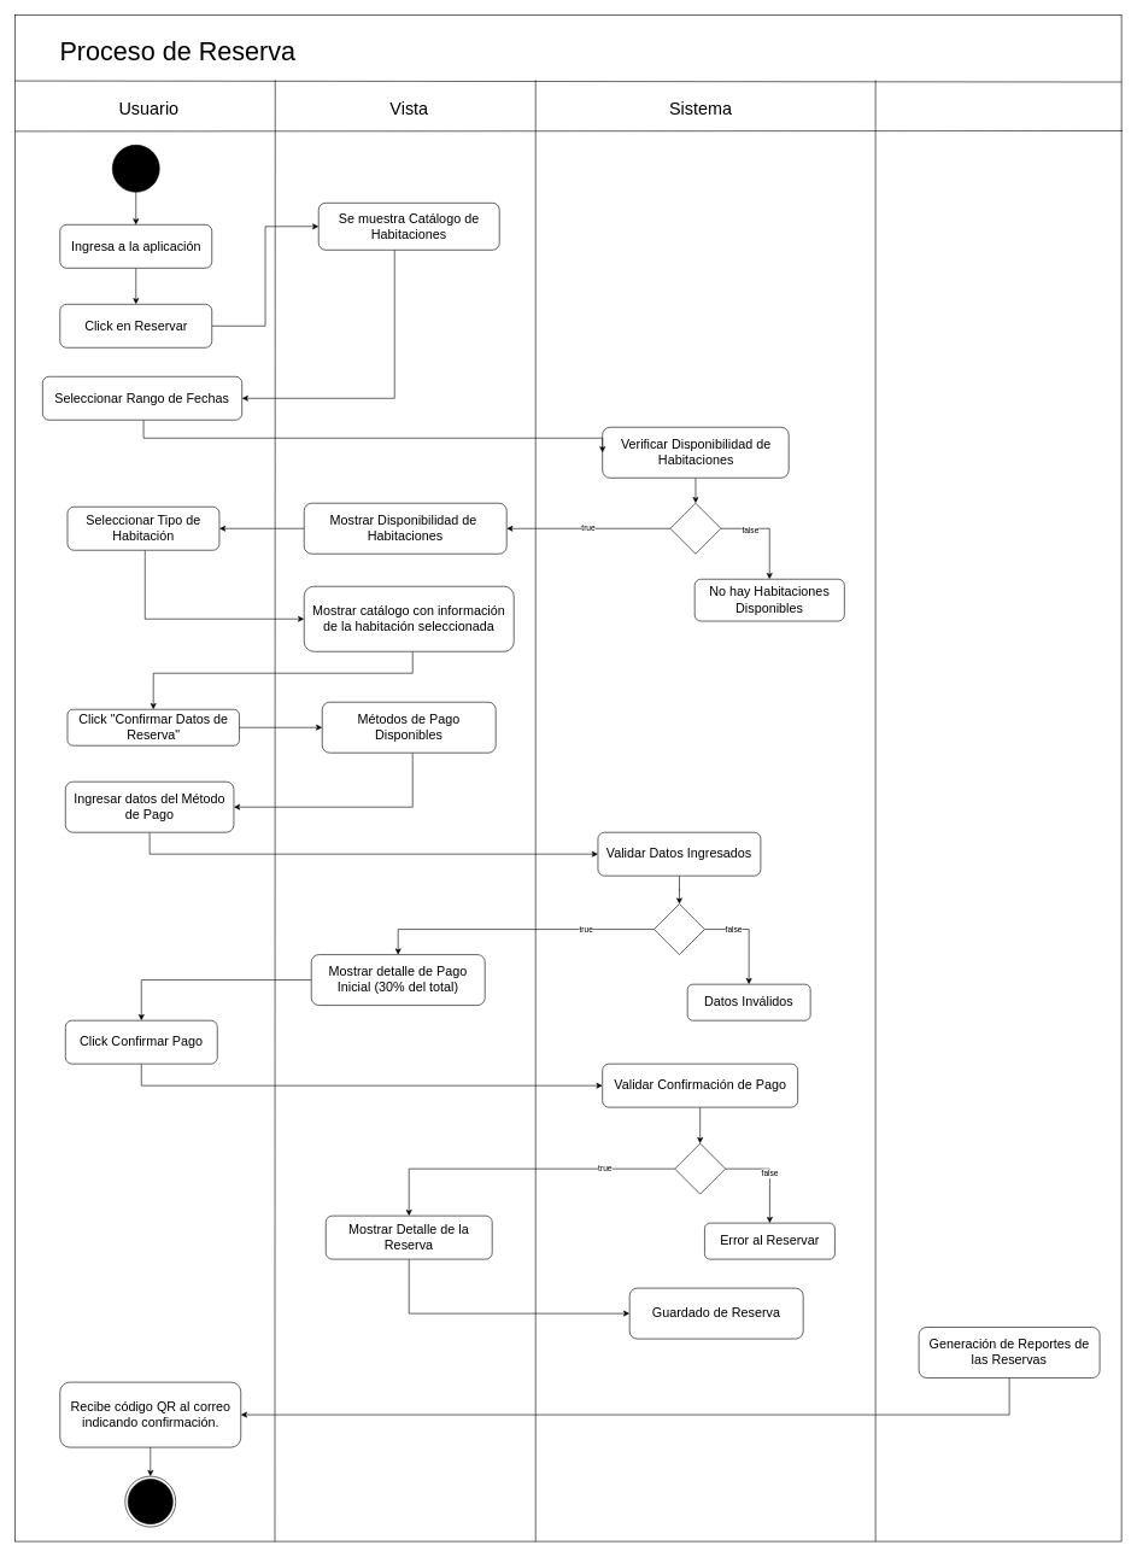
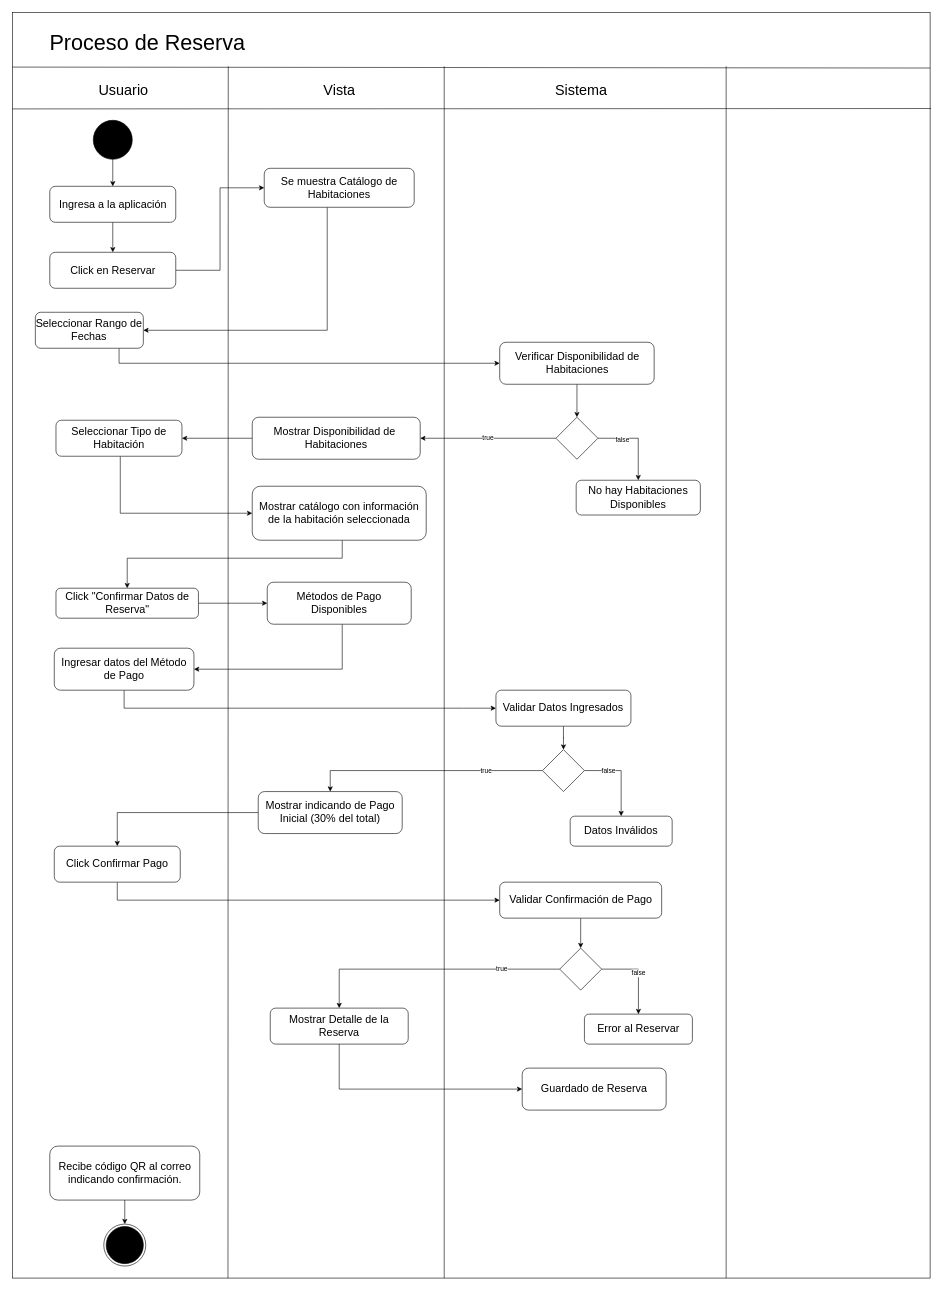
  <mxCell id="0" />
  <mxCell id="1" parent="0" />
  <mxCell id="2" value="" style="rounded=0;whiteSpace=wrap;html=1;" vertex="1" parent="1"><mxGeometry x="20" y="20" width="1530" height="2110" as="geometry" /></mxCell>
  <mxCell id="3" style="edgeStyle=orthogonalEdgeStyle;rounded=0;orthogonalLoop=1;jettySize=auto;html=1;" edge="1" parent="1" source="4" target="36"><mxGeometry relative="1" as="geometry" /></mxCell>
  <mxCell id="4" value="" style="ellipse;whiteSpace=wrap;html=1;aspect=fixed;fillColor=#000000;" vertex="1" parent="1"><mxGeometry x="155" y="200" width="65" height="65" as="geometry" /></mxCell>
  <mxCell id="5" value="" style="endArrow=none;html=1;rounded=0;exitX=0.235;exitY=1;exitDx=0;exitDy=0;exitPerimeter=0;" edge="1" parent="1" source="2"><mxGeometry width="50" height="50" relative="1" as="geometry"><mxPoint x="380" y="1940" as="sourcePoint" /><mxPoint x="380" y="110" as="targetPoint" /></mxGeometry></mxCell>
  <mxCell id="6" value="" style="endArrow=none;html=1;rounded=0;" edge="1" parent="1"><mxGeometry width="50" height="50" relative="1" as="geometry"><mxPoint x="740" y="2130" as="sourcePoint" /><mxPoint x="740" y="110" as="targetPoint" /></mxGeometry></mxCell>
  <mxCell id="7" value="" style="endArrow=none;html=1;rounded=0;exitX=0;exitY=0.087;exitDx=0;exitDy=0;exitPerimeter=0;entryX=1;entryY=0.044;entryDx=0;entryDy=0;entryPerimeter=0;" edge="1" parent="1" target="2"><mxGeometry width="50" height="50" relative="1" as="geometry"><mxPoint x="20" y="111.26" as="sourcePoint" /><mxPoint x="1190" y="110" as="targetPoint" /></mxGeometry></mxCell>
  <mxCell id="8" value="&lt;span style=&quot;font-size: 36px;&quot;&gt;Proceso de Reserva&lt;/span&gt;" style="text;html=1;align=center;verticalAlign=middle;resizable=0;points=[];autosize=1;strokeColor=none;fillColor=none;" vertex="1" parent="1"><mxGeometry x="70" y="40" width="350" height="60" as="geometry" /></mxCell>
  <mxCell id="9" value="&lt;font style=&quot;font-size: 24px;&quot;&gt;Usuario&lt;/font&gt;" style="text;html=1;align=center;verticalAlign=middle;resizable=0;points=[];autosize=1;strokeColor=none;fillColor=none;" vertex="1" parent="1"><mxGeometry x="150.31" y="130" width="110" height="40" as="geometry" /></mxCell>
  <mxCell id="10" value="&lt;font style=&quot;font-size: 24px;&quot;&gt;Vista&lt;/font&gt;" style="text;html=1;align=center;verticalAlign=middle;resizable=0;points=[];autosize=1;strokeColor=none;fillColor=none;" vertex="1" parent="1"><mxGeometry x="525" y="130" width="80" height="40" as="geometry" /></mxCell>
  <mxCell id="11" value="&lt;span style=&quot;font-size: 24px;&quot;&gt;Sistema&lt;/span&gt;" style="text;html=1;align=center;verticalAlign=middle;resizable=0;points=[];autosize=1;strokeColor=none;fillColor=none;" vertex="1" parent="1"><mxGeometry x="912.5" y="130" width="110" height="40" as="geometry" /></mxCell>
  <mxCell id="12" style="edgeStyle=orthogonalEdgeStyle;rounded=0;orthogonalLoop=1;jettySize=auto;html=1;" edge="1" parent="1" source="13" target="22"><mxGeometry relative="1" as="geometry" /></mxCell>
  <mxCell id="13" value="&lt;span style=&quot;font-size: 18px;&quot;&gt;Recibe código QR al correo indicando confirmación.&lt;/span&gt;" style="rounded=1;whiteSpace=wrap;html=1;" vertex="1" parent="1"><mxGeometry x="82.5" y="1910" width="250" height="90" as="geometry" /></mxCell>
  <mxCell id="14" style="edgeStyle=orthogonalEdgeStyle;rounded=0;orthogonalLoop=1;jettySize=auto;html=1;" edge="1" parent="1" source="15" target="53"><mxGeometry relative="1" as="geometry" /></mxCell>
  <mxCell id="15" value="&lt;font style=&quot;font-size: 18px;&quot;&gt;Validar Datos Ingresados&lt;/font&gt;" style="rounded=1;whiteSpace=wrap;html=1;" vertex="1" parent="1"><mxGeometry x="826.25" y="1150" width="225" height="60" as="geometry" /></mxCell>
  <mxCell id="16" style="edgeStyle=orthogonalEdgeStyle;rounded=0;orthogonalLoop=1;jettySize=auto;html=1;entryX=0;entryY=0.5;entryDx=0;entryDy=0;" edge="1" parent="1" source="17" target="24"><mxGeometry relative="1" as="geometry"><Array as="points"><mxPoint x="200" y="855" /></Array></mxGeometry></mxCell>
  <mxCell id="17" value="&lt;font style=&quot;font-size: 18px;&quot;&gt;Seleccionar Tipo de Habitación&lt;/font&gt;" style="rounded=1;whiteSpace=wrap;html=1;" vertex="1" parent="1"><mxGeometry x="92.81" y="700" width="210" height="60" as="geometry" /></mxCell>
  <mxCell id="18" value="" style="endArrow=none;html=1;rounded=0;exitX=0;exitY=0.087;exitDx=0;exitDy=0;exitPerimeter=0;entryX=1.001;entryY=0.076;entryDx=0;entryDy=0;entryPerimeter=0;" edge="1" parent="1" target="2"><mxGeometry width="50" height="50" relative="1" as="geometry"><mxPoint x="20" y="181" as="sourcePoint" /><mxPoint x="1070" y="180" as="targetPoint" /></mxGeometry></mxCell>
  <mxCell id="19" value="&lt;font style=&quot;font-size: 18px;&quot;&gt;Guardado de Reserva&lt;/font&gt;" style="rounded=1;whiteSpace=wrap;html=1;" vertex="1" parent="1"><mxGeometry x="870" y="1780" width="240" height="70" as="geometry" /></mxCell>
  <mxCell id="20" style="edgeStyle=orthogonalEdgeStyle;rounded=0;orthogonalLoop=1;jettySize=auto;html=1;entryX=0;entryY=0.5;entryDx=0;entryDy=0;" edge="1" parent="1" source="21" target="19"><mxGeometry relative="1" as="geometry"><Array as="points"><mxPoint x="565" y="1815" /></Array></mxGeometry></mxCell>
  <mxCell id="21" value="&lt;span style=&quot;font-size: 18px;&quot;&gt;Mostrar Detalle de la Reserva&lt;/span&gt;" style="rounded=1;whiteSpace=wrap;html=1;" vertex="1" parent="1"><mxGeometry x="450" y="1680" width="230" height="60" as="geometry" /></mxCell>
  <mxCell id="22" value="" style="ellipse;html=1;shape=endState;fillColor=#000000;strokeColor=#000000;" vertex="1" parent="1"><mxGeometry x="172.5" y="2040" width="70" height="70" as="geometry" /></mxCell>
  <mxCell id="23" style="edgeStyle=orthogonalEdgeStyle;rounded=0;orthogonalLoop=1;jettySize=auto;html=1;entryX=0.5;entryY=0;entryDx=0;entryDy=0;" edge="1" parent="1" source="24" target="40"><mxGeometry relative="1" as="geometry"><mxPoint x="211.405" y="970" as="targetPoint" /><Array as="points"><mxPoint x="570" y="930" /><mxPoint x="212" y="930" /></Array></mxGeometry></mxCell>
  <mxCell id="24" value="&lt;span style=&quot;font-size: 18px;&quot;&gt;Mostrar catálogo con información de la habitación seleccionada&lt;/span&gt;" style="rounded=1;whiteSpace=wrap;html=1;" vertex="1" parent="1"><mxGeometry x="420" y="810" width="290" height="90" as="geometry" /></mxCell>
  <mxCell id="25" style="edgeStyle=orthogonalEdgeStyle;rounded=0;orthogonalLoop=1;jettySize=auto;html=1;" edge="1" parent="1" source="26" target="42"><mxGeometry relative="1" as="geometry"><Array as="points"><mxPoint x="195" y="1500" /></Array></mxGeometry></mxCell>
  <mxCell id="26" value="&lt;font style=&quot;font-size: 18px;&quot;&gt;Click Confirmar Pago&lt;/font&gt;" style="rounded=1;whiteSpace=wrap;html=1;" vertex="1" parent="1"><mxGeometry x="90" y="1410" width="210" height="60" as="geometry" /></mxCell>
  <mxCell id="27" style="edgeStyle=orthogonalEdgeStyle;rounded=0;orthogonalLoop=1;jettySize=auto;html=1;entryX=1;entryY=0.5;entryDx=0;entryDy=0;" edge="1" parent="1" source="28" target="34"><mxGeometry relative="1" as="geometry"><Array as="points"><mxPoint x="545" y="550" /></Array></mxGeometry></mxCell>
  <mxCell id="28" value="&lt;font style=&quot;font-size: 18px;&quot;&gt;Se muestra Catálogo de Habitaciones&lt;/font&gt;" style="rounded=1;whiteSpace=wrap;html=1;" vertex="1" parent="1"><mxGeometry x="440" y="280" width="250" height="65" as="geometry" /></mxCell>
  <mxCell id="29" style="edgeStyle=orthogonalEdgeStyle;rounded=0;orthogonalLoop=1;jettySize=auto;html=1;entryX=0.5;entryY=0;entryDx=0;entryDy=0;" edge="1" parent="1" source="30" target="59"><mxGeometry relative="1" as="geometry" /></mxCell>
- <mxCell id="30" value="&lt;font style=&quot;font-size: 18px;&quot;&gt;Verificar Disponibilidad de Habitaciones&lt;/font&gt;" style="rounded=1;whiteSpace=wrap;html=1;" vertex="1" parent="1"><mxGeometry x="832.5" y="590" width="257.5" height="70" as="geometry" /></mxCell>
+ <mxCell id="30" value="&lt;font style=&quot;font-size: 18px;&quot;&gt;Verificar Disponibilidad de Habitaciones&lt;/font&gt;" style="rounded=1;whiteSpace=wrap;html=1;" vertex="1" parent="1"><mxGeometry x="832.5" y="570" width="257.5" height="70" as="geometry" /></mxCell>
  <mxCell id="31" style="edgeStyle=orthogonalEdgeStyle;rounded=0;orthogonalLoop=1;jettySize=auto;html=1;" edge="1" parent="1" source="32" target="17"><mxGeometry relative="1" as="geometry" /></mxCell>
  <mxCell id="32" value="&lt;span style=&quot;font-size: 18px;&quot;&gt;Mostrar Disponibilidad de&amp;nbsp; Habitaciones&lt;/span&gt;" style="rounded=1;whiteSpace=wrap;html=1;" vertex="1" parent="1"><mxGeometry x="420" y="695" width="280" height="70" as="geometry" /></mxCell>
  <mxCell id="33" style="edgeStyle=orthogonalEdgeStyle;rounded=0;orthogonalLoop=1;jettySize=auto;html=1;entryX=0;entryY=0.5;entryDx=0;entryDy=0;" edge="1" parent="1" source="34" target="30"><mxGeometry relative="1" as="geometry"><Array as="points"><mxPoint x="198" y="605" /></Array></mxGeometry></mxCell>
- <mxCell id="34" value="&lt;span style=&quot;font-size: 18px;&quot;&gt;Seleccionar Rango de Fechas&lt;/span&gt;" style="rounded=1;whiteSpace=wrap;html=1;" vertex="1" parent="1"><mxGeometry x="58.44" y="520" width="275.62" height="60" as="geometry" /></mxCell>
+ <mxCell id="34" value="&lt;span style=&quot;font-size: 18px;&quot;&gt;Seleccionar Rango de Fechas&lt;/span&gt;" style="rounded=1;whiteSpace=wrap;html=1;" vertex="1" parent="1"><mxGeometry x="58.44" y="520" width="180" height="60" as="geometry" /></mxCell>
  <mxCell id="35" style="edgeStyle=orthogonalEdgeStyle;rounded=0;orthogonalLoop=1;jettySize=auto;html=1;" edge="1" parent="1" source="36" target="38"><mxGeometry relative="1" as="geometry" /></mxCell>
  <mxCell id="36" value="&lt;span style=&quot;font-size: 18px;&quot;&gt;Ingresa a la aplicación&lt;/span&gt;" style="rounded=1;whiteSpace=wrap;html=1;" vertex="1" parent="1"><mxGeometry x="82.5" y="310" width="210" height="60" as="geometry" /></mxCell>
  <mxCell id="37" style="edgeStyle=orthogonalEdgeStyle;rounded=0;orthogonalLoop=1;jettySize=auto;html=1;entryX=0;entryY=0.5;entryDx=0;entryDy=0;" edge="1" parent="1" source="38" target="28"><mxGeometry relative="1" as="geometry" /></mxCell>
  <mxCell id="38" value="&lt;span style=&quot;font-size: 18px;&quot;&gt;Click en Reservar&lt;/span&gt;" style="rounded=1;whiteSpace=wrap;html=1;" vertex="1" parent="1"><mxGeometry x="82.5" y="420" width="210" height="60" as="geometry" /></mxCell>
  <mxCell id="39" style="edgeStyle=orthogonalEdgeStyle;rounded=0;orthogonalLoop=1;jettySize=auto;html=1;entryX=0;entryY=0.5;entryDx=0;entryDy=0;" edge="1" parent="1" source="40" target="44"><mxGeometry relative="1" as="geometry" /></mxCell>
  <mxCell id="40" value="&lt;font style=&quot;font-size: 18px;&quot;&gt;Click &quot;Confirmar Datos de Reserva&quot;&lt;/font&gt;" style="rounded=1;whiteSpace=wrap;html=1;" vertex="1" parent="1"><mxGeometry x="92.81" y="980" width="237.5" height="50" as="geometry" /></mxCell>
  <mxCell id="41" style="edgeStyle=orthogonalEdgeStyle;rounded=0;orthogonalLoop=1;jettySize=auto;html=1;" edge="1" parent="1" source="42" target="64"><mxGeometry relative="1" as="geometry" /></mxCell>
  <mxCell id="42" value="&lt;font style=&quot;font-size: 18px;&quot;&gt;Validar Confirmación de Pago&lt;/font&gt;" style="rounded=1;whiteSpace=wrap;html=1;" vertex="1" parent="1"><mxGeometry x="832.5" y="1470" width="270" height="60" as="geometry" /></mxCell>
  <mxCell id="43" style="edgeStyle=orthogonalEdgeStyle;rounded=0;orthogonalLoop=1;jettySize=auto;html=1;entryX=1;entryY=0.5;entryDx=0;entryDy=0;" edge="1" parent="1" source="44" target="46"><mxGeometry relative="1" as="geometry"><Array as="points"><mxPoint x="570" y="1115" /></Array></mxGeometry></mxCell>
  <mxCell id="44" value="&lt;font style=&quot;font-size: 18px;&quot;&gt;Métodos de Pago Disponibles&lt;/font&gt;" style="rounded=1;whiteSpace=wrap;html=1;" vertex="1" parent="1"><mxGeometry x="445" y="970" width="240" height="70" as="geometry" /></mxCell>
  <mxCell id="45" style="edgeStyle=orthogonalEdgeStyle;rounded=0;orthogonalLoop=1;jettySize=auto;html=1;entryX=0;entryY=0.5;entryDx=0;entryDy=0;" edge="1" parent="1" source="46" target="15"><mxGeometry relative="1" as="geometry"><Array as="points"><mxPoint x="206" y="1180" /><mxPoint x="772" y="1180" /></Array></mxGeometry></mxCell>
  <mxCell id="46" value="&lt;font style=&quot;font-size: 18px;&quot;&gt;Ingresar datos del Método de Pago&lt;/font&gt;" style="rounded=1;whiteSpace=wrap;html=1;" vertex="1" parent="1"><mxGeometry x="90" y="1080" width="232.81" height="70" as="geometry" /></mxCell>
  <mxCell id="47" style="edgeStyle=orthogonalEdgeStyle;rounded=0;orthogonalLoop=1;jettySize=auto;html=1;entryX=0.5;entryY=0;entryDx=0;entryDy=0;" edge="1" parent="1" source="48" target="26"><mxGeometry relative="1" as="geometry" /></mxCell>
- <mxCell id="48" value="&lt;font style=&quot;font-size: 18px;&quot;&gt;Mostrar detalle de Pago Inicial (30% del total)&lt;/font&gt;" style="rounded=1;whiteSpace=wrap;html=1;" vertex="1" parent="1"><mxGeometry x="430" y="1319" width="240" height="70" as="geometry" /></mxCell>
+ <mxCell id="48" value="&lt;font style=&quot;font-size: 18px;&quot;&gt;Mostrar indicando de Pago Inicial (30% del total)&lt;/font&gt;" style="rounded=1;whiteSpace=wrap;html=1;" vertex="1" parent="1"><mxGeometry x="430" y="1319" width="240" height="70" as="geometry" /></mxCell>
  <mxCell id="49" style="edgeStyle=orthogonalEdgeStyle;rounded=0;orthogonalLoop=1;jettySize=auto;html=1;" edge="1" parent="1" source="53" target="54"><mxGeometry relative="1" as="geometry"><Array as="points"><mxPoint x="1035" y="1284" /></Array></mxGeometry></mxCell>
  <mxCell id="50" value="false" style="edgeLabel;html=1;align=center;verticalAlign=middle;resizable=0;points=[];" connectable="0" vertex="1" parent="49"><mxGeometry x="-0.422" relative="1" as="geometry"><mxPoint as="offset" /></mxGeometry></mxCell>
  <mxCell id="51" style="edgeStyle=orthogonalEdgeStyle;rounded=0;orthogonalLoop=1;jettySize=auto;html=1;entryX=0.5;entryY=0;entryDx=0;entryDy=0;" edge="1" parent="1" source="53" target="48"><mxGeometry relative="1" as="geometry" /></mxCell>
  <mxCell id="52" value="true" style="edgeLabel;html=1;align=center;verticalAlign=middle;resizable=0;points=[];" connectable="0" vertex="1" parent="51"><mxGeometry x="-0.31" y="2" relative="1" as="geometry"><mxPoint x="40" y="-2" as="offset" /></mxGeometry></mxCell>
  <mxCell id="53" value="" style="rhombus;whiteSpace=wrap;html=1;" vertex="1" parent="1"><mxGeometry x="903.75" y="1249" width="70" height="70" as="geometry" /></mxCell>
  <mxCell id="54" value="&lt;font style=&quot;font-size: 18px;&quot;&gt;Datos Inválidos&lt;/font&gt;" style="rounded=1;whiteSpace=wrap;html=1;" vertex="1" parent="1"><mxGeometry x="950" y="1360" width="170" height="50" as="geometry" /></mxCell>
  <mxCell id="55" value="&lt;font style=&quot;font-size: 18px;&quot;&gt;No hay Habitaciones Disponibles&lt;/font&gt;" style="rounded=1;whiteSpace=wrap;html=1;" vertex="1" parent="1"><mxGeometry x="960" y="800" width="207" height="58" as="geometry" /></mxCell>
  <mxCell id="56" style="edgeStyle=orthogonalEdgeStyle;rounded=0;orthogonalLoop=1;jettySize=auto;html=1;entryX=0.5;entryY=0;entryDx=0;entryDy=0;" edge="1" parent="1" source="59" target="55"><mxGeometry relative="1" as="geometry"><Array as="points"><mxPoint x="1064" y="730" /></Array></mxGeometry></mxCell>
  <mxCell id="57" value="false" style="edgeLabel;html=1;align=center;verticalAlign=middle;resizable=0;points=[];" connectable="0" vertex="1" parent="56"><mxGeometry x="-0.426" y="-2" relative="1" as="geometry"><mxPoint x="1" as="offset" /></mxGeometry></mxCell>
  <mxCell id="58" value="true" style="edgeStyle=orthogonalEdgeStyle;rounded=0;orthogonalLoop=1;jettySize=auto;html=1;" edge="1" parent="1" source="59" target="32"><mxGeometry relative="1" as="geometry" /></mxCell>
  <mxCell id="59" value="" style="rhombus;whiteSpace=wrap;html=1;" vertex="1" parent="1"><mxGeometry x="926.25" y="695" width="70" height="70" as="geometry" /></mxCell>
  <mxCell id="60" value="&lt;font style=&quot;font-size: 18px;&quot;&gt;Error al Reservar&lt;/font&gt;" style="rounded=1;whiteSpace=wrap;html=1;" vertex="1" parent="1"><mxGeometry x="973.75" y="1690" width="180" height="50" as="geometry" /></mxCell>
  <mxCell id="61" value="false" style="edgeStyle=orthogonalEdgeStyle;rounded=0;orthogonalLoop=1;jettySize=auto;html=1;entryX=0.5;entryY=0;entryDx=0;entryDy=0;" edge="1" parent="1" source="64" target="60"><mxGeometry relative="1" as="geometry"><Array as="points"><mxPoint x="1064" y="1615" /></Array></mxGeometry></mxCell>
  <mxCell id="62" style="edgeStyle=orthogonalEdgeStyle;rounded=0;orthogonalLoop=1;jettySize=auto;html=1;entryX=0.5;entryY=0;entryDx=0;entryDy=0;" edge="1" parent="1" source="64" target="21"><mxGeometry relative="1" as="geometry" /></mxCell>
  <mxCell id="63" value="true" style="edgeLabel;html=1;align=center;verticalAlign=middle;resizable=0;points=[];" connectable="0" vertex="1" parent="62"><mxGeometry x="-0.557" y="-1" relative="1" as="geometry"><mxPoint x="-1" as="offset" /></mxGeometry></mxCell>
  <mxCell id="64" value="" style="rhombus;whiteSpace=wrap;html=1;" vertex="1" parent="1"><mxGeometry x="932.5" y="1580" width="70" height="70" as="geometry" /></mxCell>
- <mxCell id="65" style="edgeStyle=orthogonalEdgeStyle;rounded=0;orthogonalLoop=1;jettySize=auto;html=1;entryX=1;entryY=0.5;entryDx=0;entryDy=0;" edge="1" parent="1" source="66" target="13"><mxGeometry relative="1" as="geometry"><Array as="points"><mxPoint x="1395" y="1955" /></Array></mxGeometry></mxCell>
- <mxCell id="66" value="&lt;span style=&quot;font-size: 18px;&quot;&gt;Generación de Reportes de las Reservas&lt;/span&gt;" style="rounded=1;whiteSpace=wrap;html=1;" vertex="1" parent="1"><mxGeometry x="1270" y="1834" width="250" height="70" as="geometry" /></mxCell>
  <mxCell id="67" value="" style="endArrow=none;html=1;rounded=0;" edge="1" parent="1"><mxGeometry width="50" height="50" relative="1" as="geometry"><mxPoint x="1210" y="2130" as="sourcePoint" /><mxPoint x="1210" y="110" as="targetPoint" /></mxGeometry></mxCell>
